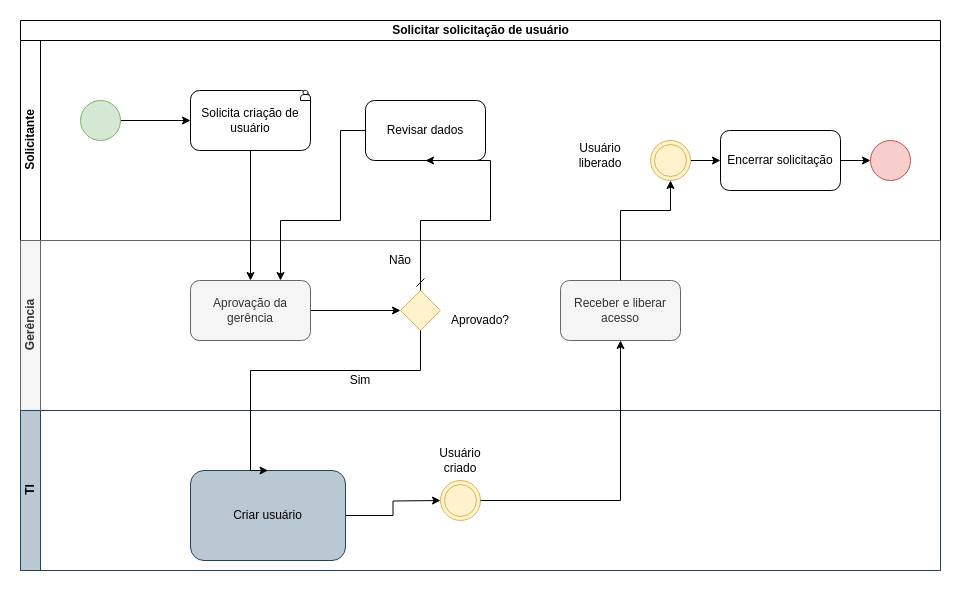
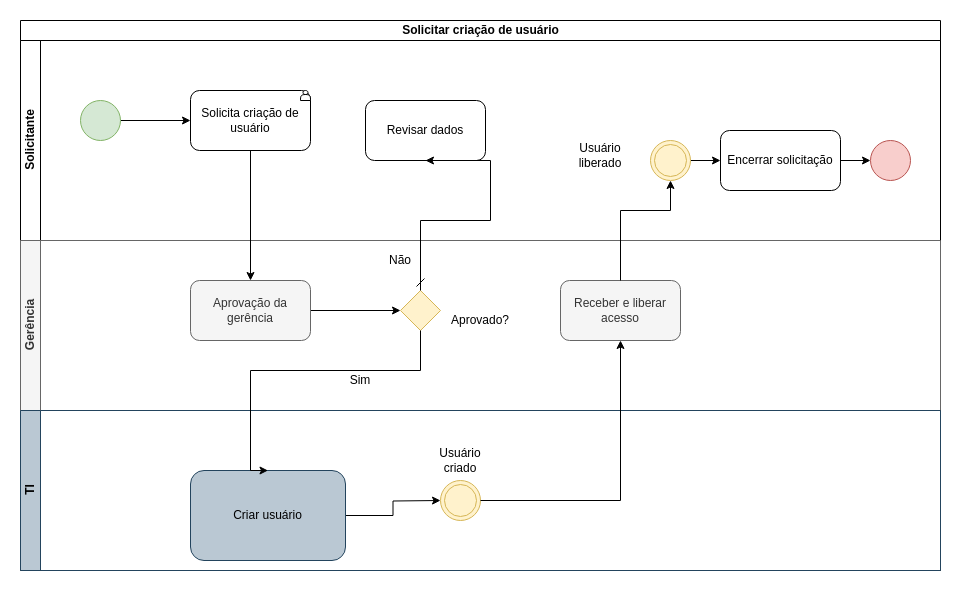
  <mxCell id="0" />
  <mxCell id="1" parent="0" />
- <mxCell id="2" value="Solicitar solicitação de usuário" style="swimlane;html=1;childLayout=stackLayout;resizeParent=1;resizeParentMax=0;horizontal=1;startSize=20;horizontalStack=0;" vertex="1" parent="1"><mxGeometry x="20" y="20" width="920" height="550" as="geometry" /></mxCell>
+ <mxCell id="2" value="Solicitar criação de usuário" style="swimlane;html=1;childLayout=stackLayout;resizeParent=1;resizeParentMax=0;horizontal=1;startSize=20;horizontalStack=0;" vertex="1" parent="1"><mxGeometry x="20" y="20" width="920" height="550" as="geometry" /></mxCell>
  <mxCell id="3" value="Solicitante&lt;br&gt;" style="swimlane;html=1;startSize=20;horizontal=0;" vertex="1" parent="2"><mxGeometry y="20" width="920" height="200" as="geometry" /></mxCell>
  <mxCell id="4" style="edgeStyle=orthogonalEdgeStyle;rounded=0;orthogonalLoop=1;jettySize=auto;html=1;" edge="1" parent="3" source="5" target="6"><mxGeometry relative="1" as="geometry" /></mxCell>
  <mxCell id="5" value="" style="ellipse;whiteSpace=wrap;html=1;aspect=fixed;fillColor=#d5e8d4;strokeColor=#82b366;" vertex="1" parent="3"><mxGeometry x="60" y="60" width="40" height="40" as="geometry" /></mxCell>
  <mxCell id="6" value="Solicita criação de usuário" style="rounded=1;whiteSpace=wrap;html=1;" vertex="1" parent="3"><mxGeometry x="170" y="50" width="120" height="60" as="geometry" /></mxCell>
  <mxCell id="7" value="Revisar dados" style="rounded=1;whiteSpace=wrap;html=1;" vertex="1" parent="3"><mxGeometry x="345" y="60" width="120" height="60" as="geometry" /></mxCell>
  <mxCell id="8" style="edgeStyle=orthogonalEdgeStyle;rounded=0;orthogonalLoop=1;jettySize=auto;html=1;entryX=0;entryY=0.5;entryDx=0;entryDy=0;startArrow=none;startFill=0;" edge="1" parent="3" target="9"><mxGeometry relative="1" as="geometry"><mxPoint x="820" y="120" as="sourcePoint" /></mxGeometry></mxCell>
  <mxCell id="9" value="" style="ellipse;whiteSpace=wrap;html=1;aspect=fixed;fillColor=#f8cecc;strokeColor=#b85450;" vertex="1" parent="3"><mxGeometry x="850" y="100" width="40" height="40" as="geometry" /></mxCell>
  <mxCell id="10" value="" style="shape=actor;whiteSpace=wrap;html=1;" vertex="1" parent="3"><mxGeometry x="280" y="50" width="10" height="10" as="geometry" /></mxCell>
  <mxCell id="11" style="edgeStyle=orthogonalEdgeStyle;rounded=0;orthogonalLoop=1;jettySize=auto;html=1;startArrow=none;startFill=0;" edge="1" parent="3" source="12" target="14"><mxGeometry relative="1" as="geometry" /></mxCell>
  <mxCell id="12" value="" style="ellipse;shape=doubleEllipse;whiteSpace=wrap;html=1;aspect=fixed;fillColor=#fff2cc;strokeColor=#d6b656;" vertex="1" parent="3"><mxGeometry x="630" y="100" width="40" height="40" as="geometry" /></mxCell>
  <mxCell id="13" value="Usuário liberado" style="text;html=1;strokeColor=none;fillColor=none;align=center;verticalAlign=middle;whiteSpace=wrap;rounded=0;" vertex="1" parent="3"><mxGeometry x="560" y="105" width="40" height="20" as="geometry" /></mxCell>
  <mxCell id="14" value="Encerrar solicitação" style="rounded=1;whiteSpace=wrap;html=1;" vertex="1" parent="3"><mxGeometry x="700" y="90" width="120" height="60" as="geometry" /></mxCell>
  <mxCell id="15" value="Gerência&lt;br&gt;" style="swimlane;html=1;startSize=20;horizontal=0;fillColor=#f5f5f5;strokeColor=#666666;fontColor=#333333;" vertex="1" parent="2"><mxGeometry y="220" width="920" height="170" as="geometry" /></mxCell>
  <mxCell id="16" style="edgeStyle=orthogonalEdgeStyle;rounded=0;orthogonalLoop=1;jettySize=auto;html=1;startArrow=none;startFill=0;" edge="1" parent="15" source="17" target="18"><mxGeometry relative="1" as="geometry" /></mxCell>
  <mxCell id="17" value="Aprovação da gerência" style="rounded=1;whiteSpace=wrap;html=1;fillColor=#f5f5f5;strokeColor=#666666;fontColor=#333333;" vertex="1" parent="15"><mxGeometry x="170" y="40" width="120" height="60" as="geometry" /></mxCell>
  <mxCell id="18" value="" style="rhombus;whiteSpace=wrap;html=1;fillColor=#fff2cc;strokeColor=#d6b656;" vertex="1" parent="15"><mxGeometry x="380" y="50" width="40" height="40" as="geometry" /></mxCell>
  <mxCell id="19" value="Aprovado?" style="text;html=1;strokeColor=none;fillColor=none;align=center;verticalAlign=middle;whiteSpace=wrap;rounded=0;" vertex="1" parent="15"><mxGeometry x="440" y="70" width="40" height="20" as="geometry" /></mxCell>
  <mxCell id="20" value="Sim" style="text;html=1;strokeColor=none;fillColor=none;align=center;verticalAlign=middle;whiteSpace=wrap;rounded=0;" vertex="1" parent="15"><mxGeometry x="320" y="130" width="40" height="20" as="geometry" /></mxCell>
  <mxCell id="21" value="Não" style="text;html=1;strokeColor=none;fillColor=none;align=center;verticalAlign=middle;whiteSpace=wrap;rounded=0;" vertex="1" parent="15"><mxGeometry x="360" y="10" width="40" height="20" as="geometry" /></mxCell>
  <mxCell id="22" value="Receber e liberar acesso" style="rounded=1;whiteSpace=wrap;html=1;fillColor=#f5f5f5;strokeColor=#666666;fontColor=#333333;" vertex="1" parent="15"><mxGeometry x="540" y="40" width="120" height="60" as="geometry" /></mxCell>
  <mxCell id="23" value="TI" style="swimlane;html=1;startSize=20;horizontal=0;fillColor=#bac8d3;strokeColor=#23445d;" vertex="1" parent="2"><mxGeometry y="390" width="920" height="160" as="geometry" /></mxCell>
  <mxCell id="24" style="edgeStyle=orthogonalEdgeStyle;rounded=0;orthogonalLoop=1;jettySize=auto;html=1;startArrow=none;startFill=0;entryX=0;entryY=0.5;entryDx=0;entryDy=0;" edge="1" parent="23" source="25"><mxGeometry relative="1" as="geometry"><mxPoint x="420" y="90" as="targetPoint" /></mxGeometry></mxCell>
  <mxCell id="25" value="Criar usuário" style="rounded=1;whiteSpace=wrap;html=1;fillColor=#bac8d3;strokeColor=#23445d;" vertex="1" parent="23"><mxGeometry x="170" y="60" width="155" height="90" as="geometry" /></mxCell>
  <mxCell id="26" value="" style="ellipse;shape=doubleEllipse;whiteSpace=wrap;html=1;aspect=fixed;fillColor=#fff2cc;strokeColor=#d6b656;" vertex="1" parent="23"><mxGeometry x="420" y="70" width="40" height="40" as="geometry" /></mxCell>
  <mxCell id="27" value="Usuário criado" style="text;html=1;strokeColor=none;fillColor=none;align=center;verticalAlign=middle;whiteSpace=wrap;rounded=0;" vertex="1" parent="23"><mxGeometry x="420" y="40" width="40" height="20" as="geometry" /></mxCell>
  <mxCell id="28" style="edgeStyle=orthogonalEdgeStyle;rounded=0;orthogonalLoop=1;jettySize=auto;html=1;" edge="1" parent="2" source="6" target="17"><mxGeometry relative="1" as="geometry" /></mxCell>
  <mxCell id="29" style="edgeStyle=orthogonalEdgeStyle;rounded=0;orthogonalLoop=1;jettySize=auto;html=1;entryX=0.5;entryY=0;entryDx=0;entryDy=0;exitX=0.5;exitY=1;exitDx=0;exitDy=0;" edge="1" parent="2" source="18" target="25"><mxGeometry relative="1" as="geometry"><Array as="points"><mxPoint x="400" y="350" /><mxPoint x="230" y="350" /></Array></mxGeometry></mxCell>
  <mxCell id="30" style="edgeStyle=orthogonalEdgeStyle;rounded=0;orthogonalLoop=1;jettySize=auto;html=1;entryX=0.5;entryY=1;entryDx=0;entryDy=0;startArrow=dash;startFill=0;" edge="1" parent="2" source="18" target="7"><mxGeometry relative="1" as="geometry"><Array as="points"><mxPoint x="400" y="200" /><mxPoint x="470" y="200" /></Array></mxGeometry></mxCell>
- <mxCell id="31" style="edgeStyle=orthogonalEdgeStyle;rounded=0;orthogonalLoop=1;jettySize=auto;html=1;entryX=0.75;entryY=0;entryDx=0;entryDy=0;startArrow=none;startFill=0;exitX=0;exitY=0.5;exitDx=0;exitDy=0;" edge="1" parent="2" source="7" target="17"><mxGeometry relative="1" as="geometry"><Array as="points"><mxPoint x="320" y="110" /><mxPoint x="320" y="200" /><mxPoint x="260" y="200" /></Array></mxGeometry></mxCell>
  <mxCell id="32" style="edgeStyle=orthogonalEdgeStyle;rounded=0;orthogonalLoop=1;jettySize=auto;html=1;startArrow=none;startFill=0;exitX=1;exitY=0.5;exitDx=0;exitDy=0;" edge="1" parent="2" source="26" target="22"><mxGeometry relative="1" as="geometry"><mxPoint x="480" y="480" as="sourcePoint" /><Array as="points"><mxPoint x="600" y="480" /></Array></mxGeometry></mxCell>
  <mxCell id="33" style="edgeStyle=orthogonalEdgeStyle;rounded=0;orthogonalLoop=1;jettySize=auto;html=1;startArrow=none;startFill=0;entryX=0.5;entryY=1;entryDx=0;entryDy=0;" edge="1" parent="2" source="22" target="12"><mxGeometry relative="1" as="geometry"><mxPoint x="720" y="160" as="targetPoint" /><Array as="points"><mxPoint x="600" y="190" /><mxPoint x="650" y="190" /></Array></mxGeometry></mxCell>
